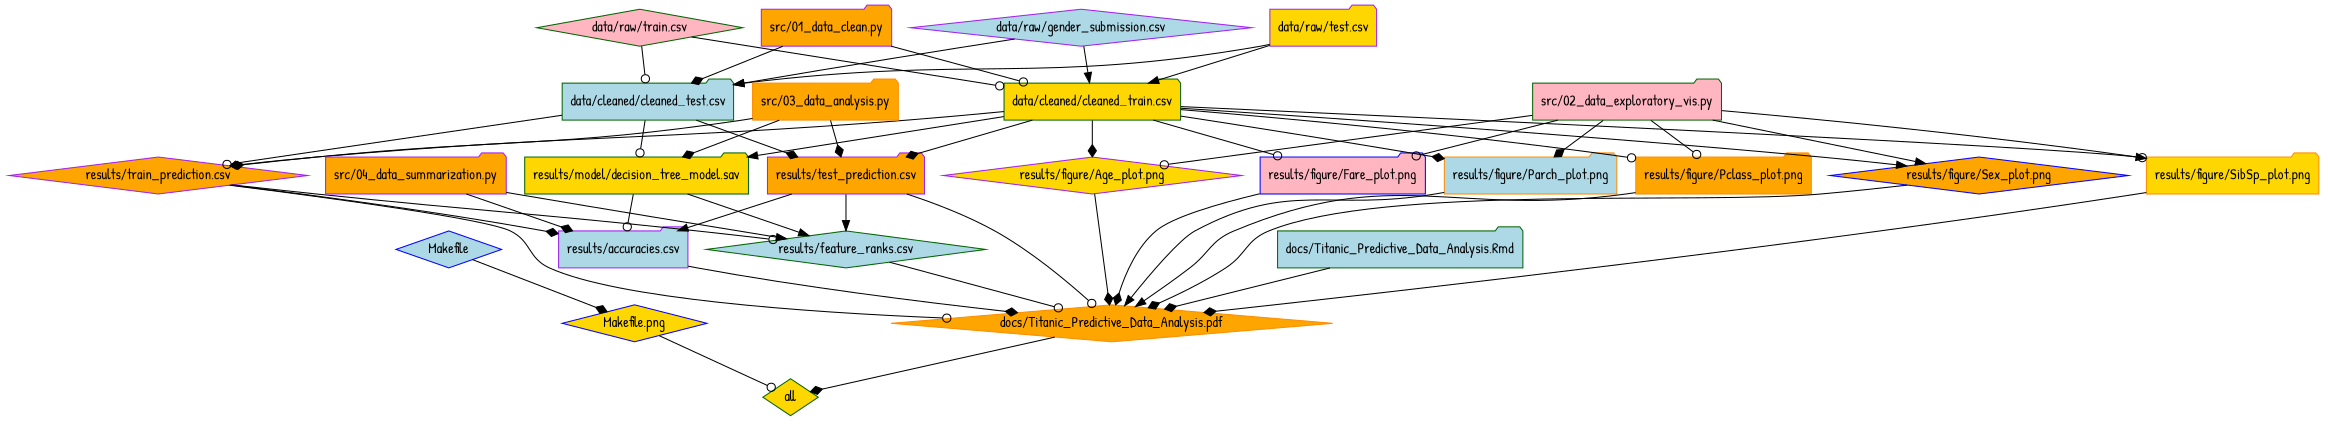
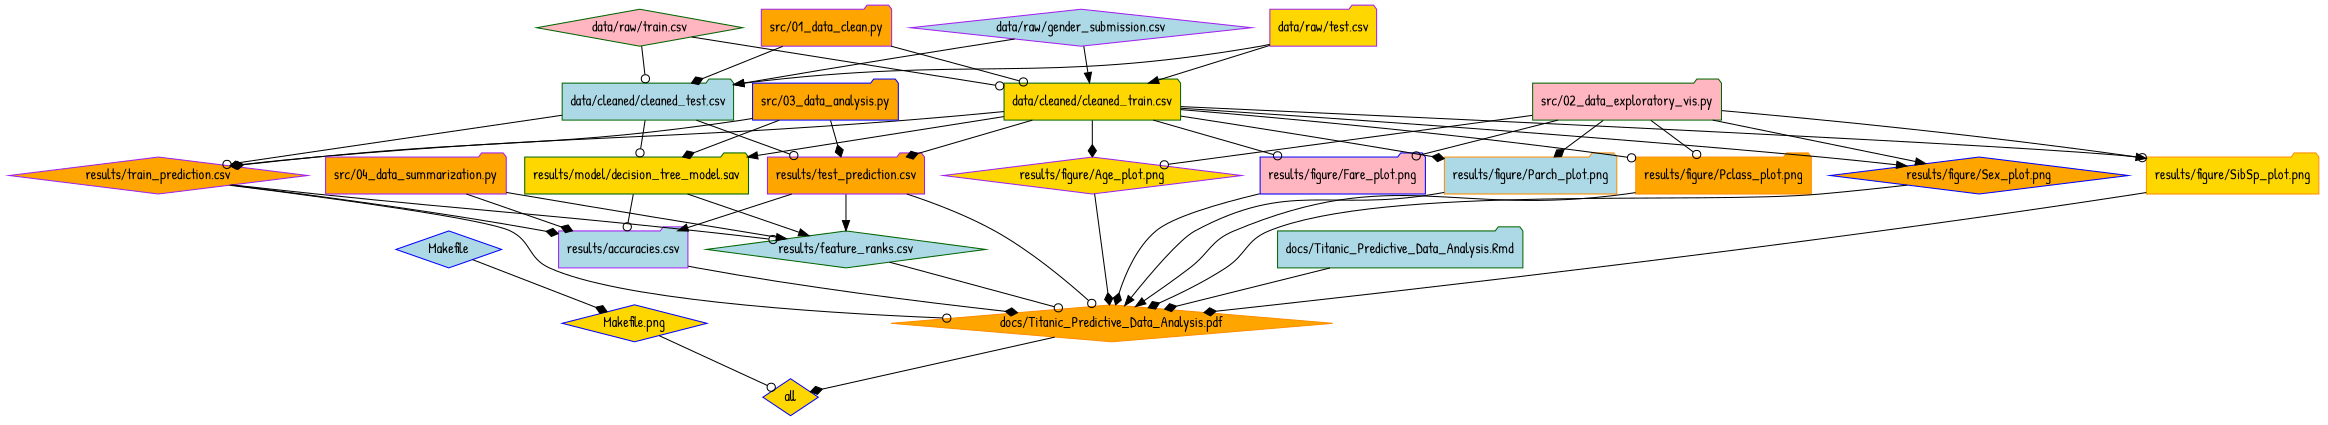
  digraph {
    fontname="Patrick Hand"
    node [color=darkgreen fillcolor=orange fontname="Patrick Hand" shape=folder style=filled]
    edge [arrowhead=diamond fontname="Patrick Hand"]
    n1 [color=blue fillcolor=lightblue label=Makefile shape=diamond]
    n2 [color=blue fillcolor=gold label="Makefile.png" shape=diamond]
-   n3 [fillcolor=gold label=all shape=diamond]
+   n3 [color=blue fillcolor=gold label=all shape=diamond]
    n4 [fillcolor=lightblue label="data/cleaned/cleaned_test.csv"]
    n5 [fillcolor=gold label="results/model/decision_tree_model.sav"]
    n6 [color=purple label="results/test_prediction.csv"]
    n7 [color=purple label="results/train_prediction.csv" shape=diamond]
    n8 [color=purple fillcolor=lightblue label="results/accuracies.csv"]
    n9 [fillcolor=lightblue label="results/feature_ranks.csv" shape=diamond]
    n10 [color=darkorange label="docs/Titanic_Predictive_Data_Analysis.pdf" shape=diamond]
    n11 [fillcolor=gold label="data/cleaned/cleaned_train.csv"]
    n12 [color=purple fillcolor=gold label="results/figure/Age_plot.png" shape=diamond]
    n13 [color=blue fillcolor=lightpink label="results/figure/Fare_plot.png"]
    n14 [color=darkorange fillcolor=lightblue label="results/figure/Parch_plot.png"]
    n15 [color=darkorange label="results/figure/Pclass_plot.png"]
    n16 [color=blue label="results/figure/Sex_plot.png" shape=diamond]
    n17 [color=darkorange fillcolor=gold label="results/figure/SibSp_plot.png"]
    n18 [color=purple fillcolor=lightblue label="data/raw/gender_submission.csv" shape=diamond]
    n19 [color=purple fillcolor=gold label="data/raw/test.csv"]
    n20 [fillcolor=lightpink label="data/raw/train.csv" shape=diamond]
    n21 [fillcolor=lightblue label="docs/Titanic_Predictive_Data_Analysis.Rmd"]
    n22 [color=purple label="src/01_data_clean.py"]
    n23 [fillcolor=lightpink label="src/02_data_exploratory_vis.py"]
-   n24 [color=darkorange label="src/03_data_analysis.py"]
+   n24 [color=blue label="src/03_data_analysis.py"]
    n25 [color=purple label="src/04_data_summarization.py"]
    n1 -> n2
    n2 -> n3 [arrowhead=odot]
    n4 -> n5 [arrowhead=odot]
-   n4 -> n6
+   n4 -> n6 [arrowhead=odot]
    n4 -> n7 [arrowhead=odot]
    n5 -> n8 [arrowhead=odot]
    n5 -> n9 [arrowhead=normal]
    n6 -> n8 [arrowhead=normal]
    n6 -> n9 [arrowhead=normal]
    n6 -> n10 [arrowhead=odot]
    n7 -> n8
    n7 -> n9 [arrowhead=odot]
    n7 -> n10 [arrowhead=odot]
    n8 -> n10
    n9 -> n10 [arrowhead=odot]
    n10 -> n3
    n11 -> n5 [arrowhead=normal]
    n11 -> n6
    n11 -> n7
    n11 -> n12
    n11 -> n13 [arrowhead=odot]
    n11 -> n14
    n11 -> n15 [arrowhead=odot]
    n11 -> n16 [arrowhead=normal]
    n11 -> n17 [arrowhead=odot]
    n12 -> n10
    n13 -> n10
    n14 -> n10 [arrowhead=normal]
    n15 -> n10 [arrowhead=normal]
    n16 -> n10
    n17 -> n10
    n18 -> n4 [arrowhead=normal]
    n18 -> n11 [arrowhead=normal]
    n19 -> n4 [arrowhead=normal]
    n19 -> n11 [arrowhead=normal]
    n20 -> n4 [arrowhead=odot]
    n20 -> n11 [arrowhead=odot]
    n21 -> n10
    n22 -> n4
    n22 -> n11 [arrowhead=odot]
    n23 -> n12 [arrowhead=odot]
    n23 -> n13 [arrowhead=odot]
    n23 -> n14
    n23 -> n15 [arrowhead=odot]
    n23 -> n16 [arrowhead=normal]
    n23 -> n17 [arrowhead=normal]
    n24 -> n5
    n24 -> n6
    n24 -> n7
    n25 -> n8
    n25 -> n9 [arrowhead=normal]
  }
